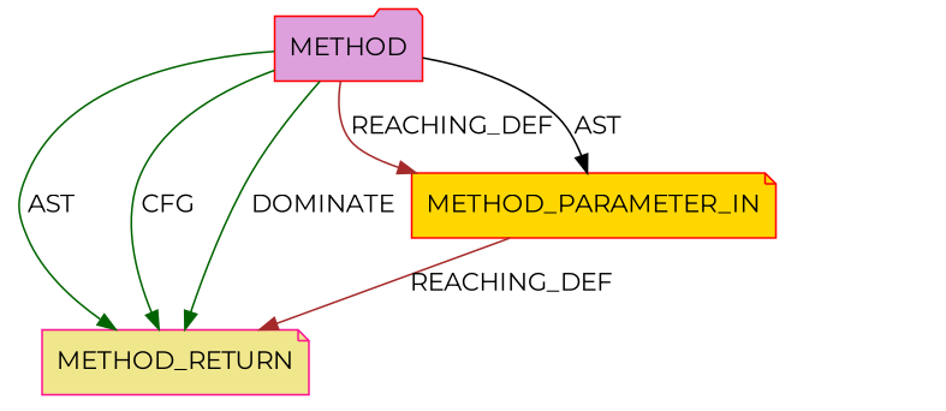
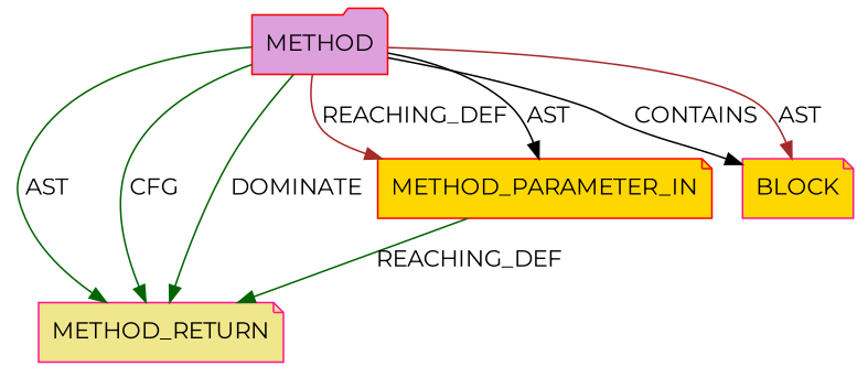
  digraph {
    fontname=Montserrat
    node [CODE="<empty>" ORDER=1 color=red fillcolor=gold fontname=Montserrat shape=note style=filled TYPE_FULL_NAME=ANY]
    edge [color=darkgreen fontname=Montserrat]
    n1 [AST_PARENT_FULL_NAME="<global>" AST_PARENT_TYPE=NAMESPACE_BLOCK FILENAME="<empty>" FULL_NAME=ossl_assert IS_EXTERNAL=true NAME=ossl_assert ORDER=0 fillcolor=plum label=METHOD shape=folder TYPE_FULL_NAME=""]
    n2 [CODE=RET EVALUATION_STRATEGY=BY_VALUE ORDER=2 color=deeppink fillcolor=khaki label=METHOD_RETURN]
    n3 [CODE=p1 EVALUATION_STRATEGY=BY_VALUE INDEX=1 IS_VARIADIC=false NAME=p1 label=METHOD_PARAMETER_IN]
+   n4 [ARGUMENT_INDEX=1 color=deeppink label=BLOCK]
    n1 -> n2 [label=AST]
    n1 -> n2 [label=CFG]
    n1 -> n2 [label=DOMINATE]
    n1 -> n3 [color=brown label=REACHING_DEF]
    n1 -> n3 [color=black label=AST]
-   n3 -> n2 [VARIABLE=p1 color=brown label=REACHING_DEF]
+   n1 -> n4 [color=black label=CONTAINS]
+   n1 -> n4 [color=brown label=AST]
+   n3 -> n2 [VARIABLE=p1 label=REACHING_DEF]
  }
